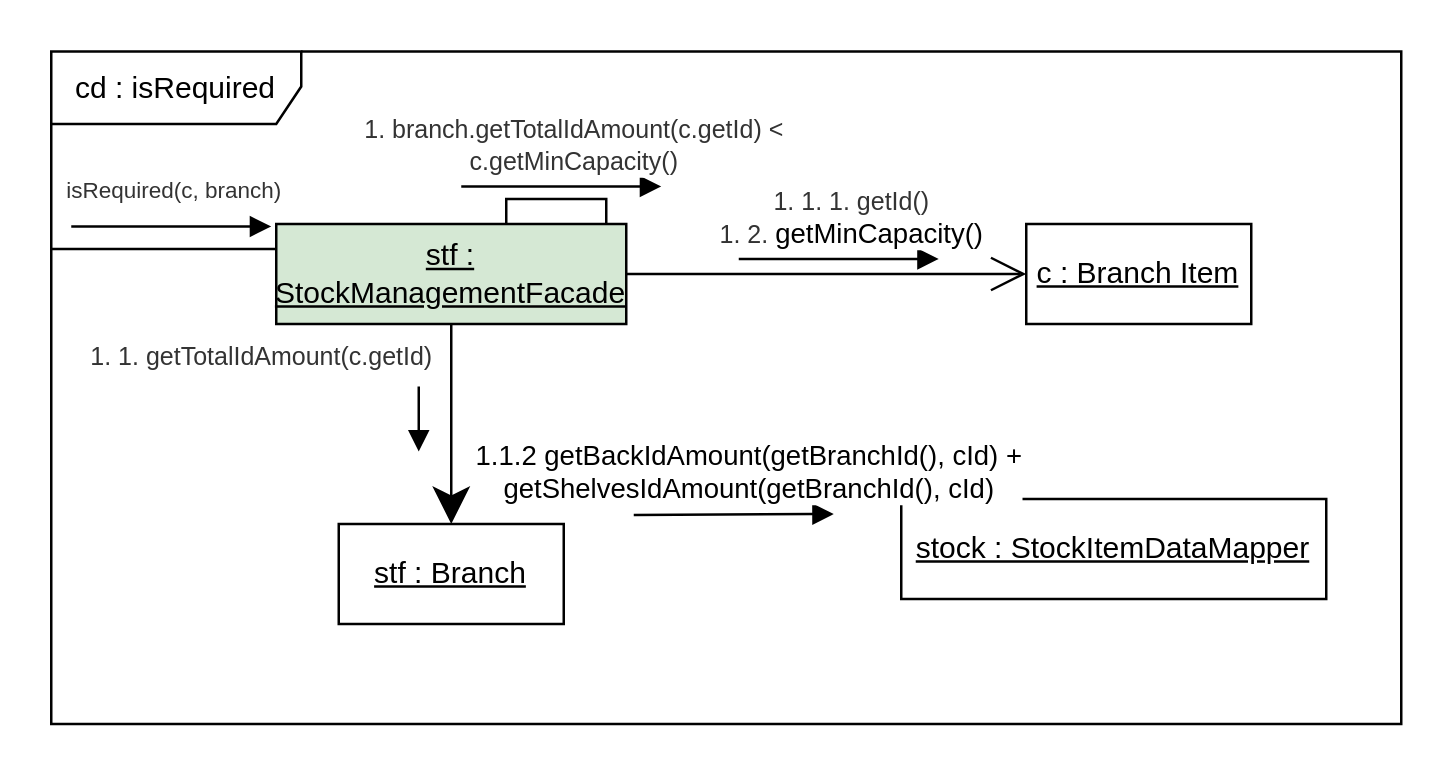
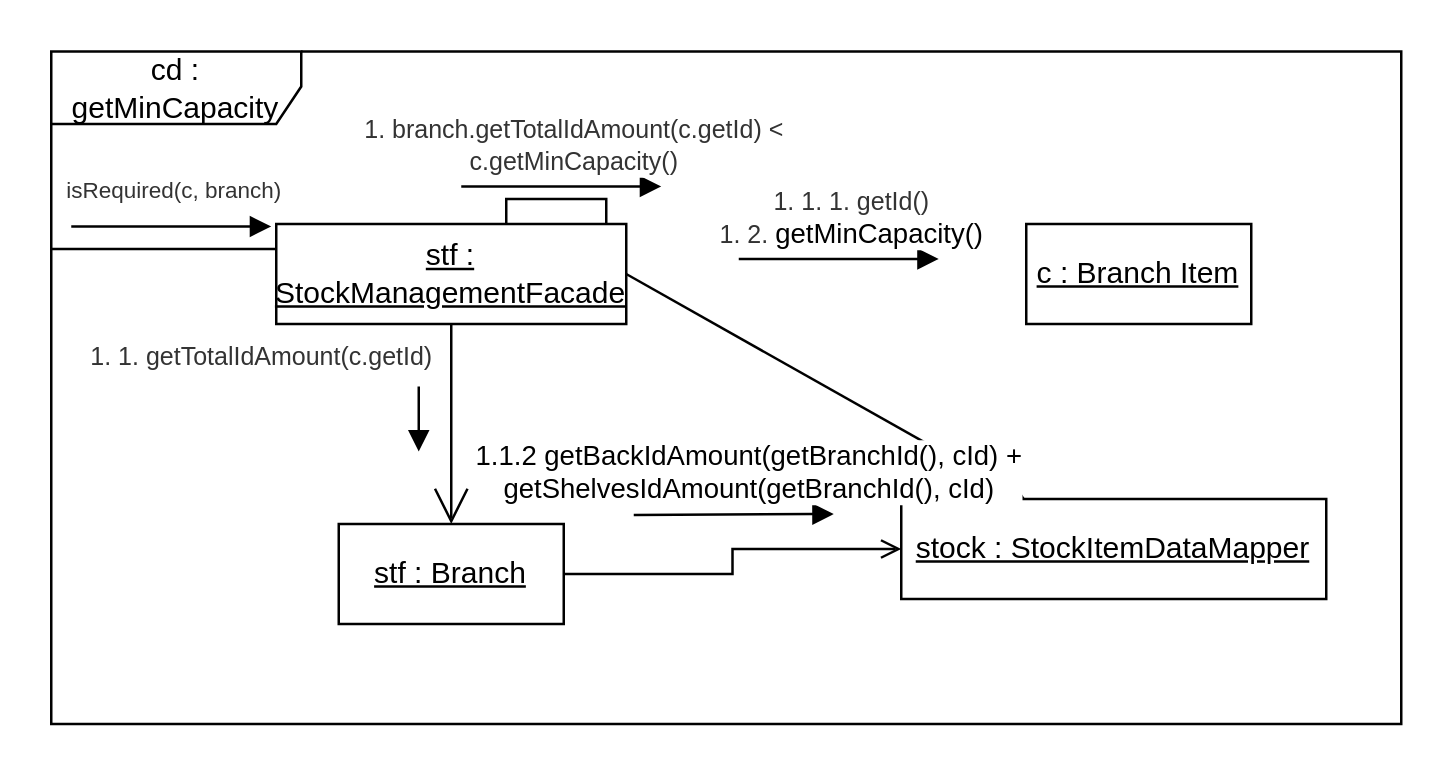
  <mxCell id="0" />
  <mxCell id="1" parent="0" />
- <mxCell id="2" value="cd : isRequired" style="shape=umlFrame;whiteSpace=wrap;html=1;pointerEvents=0;width=100;height=29;" vertex="1" parent="1"><mxGeometry x="20" y="20" width="540" height="269" as="geometry" /></mxCell>
- <mxCell id="3" value="&lt;u&gt;stf : StockManagementFacade&lt;/u&gt;" style="html=1;whiteSpace=wrap;fillColor=#d5e8d4;" vertex="1" parent="1"><mxGeometry x="110" y="89" width="140" height="40" as="geometry" /></mxCell>
+ <mxCell id="2" value="cd : getMinCapacity" style="shape=umlFrame;whiteSpace=wrap;html=1;pointerEvents=0;width=100;height=29;" vertex="1" parent="1"><mxGeometry x="20" y="20" width="540" height="269" as="geometry" /></mxCell>
+ <mxCell id="3" value="&lt;u&gt;stf : StockManagementFacade&lt;/u&gt;" style="html=1;whiteSpace=wrap;" vertex="1" parent="1"><mxGeometry x="110" y="89" width="140" height="40" as="geometry" /></mxCell>
  <mxCell id="4" value="&lt;font style=&quot;font-size: 9px;&quot; color=&quot;#333333&quot;&gt;isRequired(c, branch)&lt;/font&gt;" style="html=1;verticalAlign=bottom;endArrow=block;edgeStyle=elbowEdgeStyle;elbow=vertical;curved=0;rounded=0;" edge="1" parent="1"><mxGeometry x="0.025" y="6" width="80" relative="1" as="geometry"><mxPoint x="28" y="90" as="sourcePoint" /><mxPoint x="108" y="90" as="targetPoint" /><mxPoint as="offset" /></mxGeometry></mxCell>
+ <mxCell id="5" style="edgeStyle=orthogonalEdgeStyle;rounded=0;orthogonalLoop=1;jettySize=auto;html=1;exitX=1;exitY=0.5;exitDx=0;exitDy=0;endArrow=open;endFill=0;" edge="1" parent="1" source="6" target="15"><mxGeometry relative="1" as="geometry" /></mxCell>
  <mxCell id="6" value="&lt;u&gt;stf : Branch&lt;/u&gt;" style="html=1;whiteSpace=wrap;" vertex="1" parent="1"><mxGeometry x="135" y="209" width="90" height="40" as="geometry" /></mxCell>
  <mxCell id="7" value="&lt;u&gt;c : Branch Item&lt;/u&gt;" style="html=1;whiteSpace=wrap;" vertex="1" parent="1"><mxGeometry x="410" y="89" width="90" height="40" as="geometry" /></mxCell>
  <mxCell id="8" value="&lt;font size=&quot;1&quot; color=&quot;#333333&quot;&gt;1. 1. 1. getId()&lt;br&gt;1. 2.&amp;nbsp;&lt;/font&gt;getMinCapacity()&lt;font size=&quot;1&quot; color=&quot;#333333&quot;&gt;&lt;br&gt;&lt;/font&gt;" style="html=1;verticalAlign=bottom;endArrow=block;edgeStyle=elbowEdgeStyle;elbow=vertical;curved=0;rounded=0;" edge="1" parent="1"><mxGeometry x="0.127" y="1" width="80" relative="1" as="geometry"><mxPoint x="295" y="103" as="sourcePoint" /><mxPoint x="375" y="103" as="targetPoint" /><mxPoint as="offset" /></mxGeometry></mxCell>
  <mxCell id="9" value="&lt;font size=&quot;1&quot; color=&quot;#333333&quot;&gt;1. 1. getTotalIdAmount(c.getId)&lt;br&gt;&lt;/font&gt;" style="html=1;verticalAlign=bottom;endArrow=block;edgeStyle=elbowEdgeStyle;elbow=vertical;curved=0;rounded=0;" edge="1" parent="1"><mxGeometry x="-1" y="-63" width="80" relative="1" as="geometry"><mxPoint x="167" y="154" as="sourcePoint" /><mxPoint x="167" y="180" as="targetPoint" /><mxPoint y="-3" as="offset" /></mxGeometry></mxCell>
  <mxCell id="10" style="edgeStyle=none;rounded=0;orthogonalLoop=1;jettySize=auto;html=1;endArrow=none;endFill=0;" edge="1" parent="1"><mxGeometry relative="1" as="geometry"><mxPoint x="202" y="89" as="sourcePoint" /><mxPoint x="242" y="89" as="targetPoint" /><Array as="points"><mxPoint x="202" y="79" /><mxPoint x="222" y="79" /><mxPoint x="242" y="79" /></Array></mxGeometry></mxCell>
  <mxCell id="11" value="&lt;font size=&quot;1&quot; color=&quot;#333333&quot;&gt;1. branch.getTotalIdAmount(c.getId) &amp;lt;&lt;br&gt;c.getMinCapacity()&lt;br&gt;&lt;/font&gt;" style="html=1;verticalAlign=bottom;endArrow=block;edgeStyle=elbowEdgeStyle;elbow=vertical;curved=0;rounded=0;" edge="1" parent="1"><mxGeometry x="0.13" y="1" width="80" relative="1" as="geometry"><mxPoint x="184" y="74" as="sourcePoint" /><mxPoint x="264" y="74" as="targetPoint" /><mxPoint as="offset" /></mxGeometry></mxCell>
- <mxCell id="12" value="" style="endArrow=open;endFill=1;endSize=12;html=1;rounded=0;exitX=1;exitY=0.5;exitDx=0;exitDy=0;entryX=0;entryY=0.5;entryDx=0;entryDy=0;" edge="1" parent="1" source="3" target="7"><mxGeometry width="160" relative="1" as="geometry"><mxPoint x="250" y="129" as="sourcePoint" /><mxPoint x="410" y="129" as="targetPoint" /></mxGeometry></mxCell>
- <mxCell id="13" value="" style="endArrow=classic;endFill=1;endSize=12;html=1;rounded=0;exitX=0.5;exitY=1;exitDx=0;exitDy=0;" edge="1" parent="1" source="3" target="6"><mxGeometry width="160" relative="1" as="geometry"><mxPoint x="390" y="229" as="sourcePoint" /><mxPoint x="550" y="229" as="targetPoint" /></mxGeometry></mxCell>
+ <mxCell id="12" value="" style="endArrow=open;endFill=1;endSize=12;html=1;rounded=0;exitX=1;exitY=0.5;exitDx=0;exitDy=0;" edge="1" parent="1" source="3" target="15"><mxGeometry width="160" relative="1" as="geometry"><mxPoint x="250" y="129" as="sourcePoint" /><mxPoint x="410" y="129" as="targetPoint" /></mxGeometry></mxCell>
+ <mxCell id="13" value="" style="endArrow=open;endFill=1;endSize=12;html=1;rounded=0;exitX=0.5;exitY=1;exitDx=0;exitDy=0;" edge="1" parent="1" source="3" target="6"><mxGeometry width="160" relative="1" as="geometry"><mxPoint x="390" y="229" as="sourcePoint" /><mxPoint x="550" y="229" as="targetPoint" /></mxGeometry></mxCell>
  <mxCell id="14" value="" style="endArrow=none;html=1;rounded=0;entryX=0;entryY=0.25;entryDx=0;entryDy=0;" edge="1" parent="1" target="3"><mxGeometry width="50" height="50" relative="1" as="geometry"><mxPoint x="20" y="99" as="sourcePoint" /><mxPoint x="160" y="79" as="targetPoint" /></mxGeometry></mxCell>
  <mxCell id="15" value="&lt;u&gt;stock : StockItemDataMapper&lt;/u&gt;" style="html=1;whiteSpace=wrap;" vertex="1" parent="1"><mxGeometry x="360" y="199" width="170" height="40" as="geometry" /></mxCell>
  <mxCell id="16" value="1.1.2 getBackIdAmount(getBranchId(), cId) + &lt;br&gt;getShelvesIdAmount(getBranchId(), cId)&lt;font size=&quot;1&quot; color=&quot;#333333&quot;&gt;&lt;br&gt;&lt;/font&gt;" style="html=1;verticalAlign=bottom;endArrow=block;edgeStyle=elbowEdgeStyle;elbow=vertical;curved=0;rounded=0;" edge="1" parent="1"><mxGeometry x="0.127" y="1" width="80" relative="1" as="geometry"><mxPoint x="253" y="205.39" as="sourcePoint" /><mxPoint x="333" y="205.39" as="targetPoint" /><mxPoint as="offset" /></mxGeometry></mxCell>
